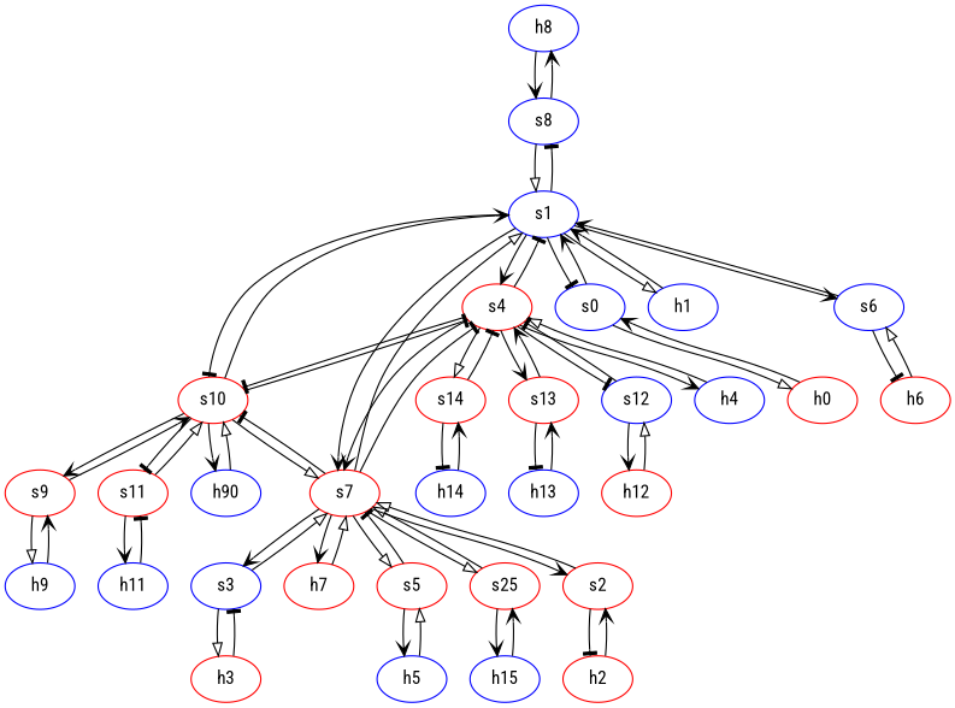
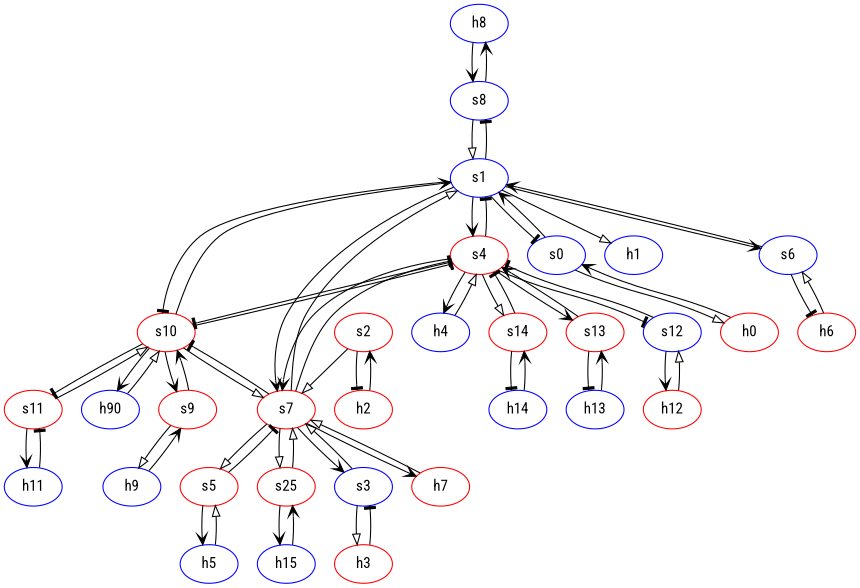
  strict digraph {
    fontname="Roboto Condensed"
    node [color=blue fontname="Roboto Condensed" type=host]
    edge [arrowhead=vee capacity="1Gbps" cost=1 dst_port=1 fontname="Roboto Condensed" src_port=1]
    h8 [ip="111.0.8.8" mac="00:00:00:00:8:8"]
    s8 [type=switch]
    s1 [type=switch]
    s10 [color=red type=switch]
    s7 [color=red type=switch]
    s0 [type=switch]
    h1 [ip="111.0.1.1" mac="00:00:00:00:1:1"]
    s6 [type=switch]
    s4 [color=red type=switch]
    h9 [ip="111.0.9.9" mac="00:00:00:00:9:9"]
    s9 [color=red type=switch]
    s11 [color=red type=switch]
    n13 [ip="111.0.10.10" label=h90 mac="00:00:00:00:10:10"]
    h2 [color=red ip="111.0.2.2" mac="00:00:00:00:2:2"]
    s2 [color=red type=switch]
    s3 [type=switch]
    h7 [color=red ip="111.0.7.7" mac="00:00:00:00:7:7"]
    s5 [color=red type=switch]
    n19 [color=red label=s25 type=switch]
    h3 [color=red ip="111.0.3.3" mac="00:00:00:00:3:3"]
    h0 [color=red ip="111.0.0.0" mac="00:00:00:00:0:0"]
    h6 [color=red ip="111.0.6.6" mac="00:00:00:00:6:6"]
    h4 [ip="111.0.4.4" mac="00:00:00:00:4:4"]
    s14 [color=red type=switch]
    s13 [color=red type=switch]
    s12 [type=switch]
    h5 [ip="111.0.5.5" mac="00:00:00:00:5:5"]
    h15 [ip="111.0.15.15" mac="00:00:00:00:15:15"]
    h14 [ip="111.0.14.14" mac="00:00:00:00:14:14"]
    h13 [ip="111.0.13.13" mac="00:00:00:00:13:13"]
    h12 [color=red ip="111.0.12.12" mac="00:00:00:00:12:12"]
    h11 [ip="111.0.11.11" mac="00:00:00:00:11:11"]
    h8 -> s8
    s8 -> h8
    s8 -> s1 [arrowhead=onormal dst_port=6 src_port=2]
    s1 -> s8 [arrowhead=tee dst_port=2 src_port=6]
    s1 -> s10 [arrowhead=tee dst_port=2 src_port=7]
    s1 -> s7 [dst_port=2 src_port=5]
    s1 -> s0 [arrowhead=tee dst_port=2 src_port=2]
    s1 -> h1 [arrowhead=onormal]
    s1 -> s6 [dst_port=2 src_port=4]
    s1 -> s4 [dst_port=2 src_port=3]
    s10 -> s1 [dst_port=7 src_port=2]
    s10 -> s7 [arrowhead=onormal dst_port=7 src_port=4]
    s10 -> s4 [arrowhead=tee dst_port=4 src_port=3]
    s10 -> s9 [dst_port=2 src_port=5]
    s10 -> s11 [arrowhead=tee dst_port=2 src_port=6]
    s10 -> n13
    s7 -> s1 [arrowhead=onormal dst_port=5 src_port=2]
    s7 -> s10 [arrowhead=tee dst_port=4 src_port=7]
    s7 -> s4 [arrowhead=tee dst_port=3 src_port=5]
-   s7 -> s2 [dst_port=2 src_port=3]
    s7 -> s3 [dst_port=2 src_port=4]
    s7 -> h7
    s7 -> s5 [arrowhead=onormal dst_port=2 src_port=6]
    s7 -> n19 [arrowhead=onormal dst_port=2 src_port=8]
    s0 -> s1 [dst_port=2 src_port=2]
    s0 -> h0 [arrowhead=onormal]
-   h1 -> s1
    s6 -> s1 [dst_port=4 src_port=2]
    s6 -> h6 [arrowhead=tee]
    s4 -> s1 [arrowhead=tee dst_port=3 src_port=2]
    s4 -> s10 [arrowhead=tee dst_port=3 src_port=4]
    s4 -> s7 [dst_port=5 src_port=3]
    s4 -> h4
    s4 -> s14 [arrowhead=onormal dst_port=2 src_port=7]
    s4 -> s13 [dst_port=2 src_port=6]
    s4 -> s12 [arrowhead=tee dst_port=2 src_port=5]
    h9 -> s9
    s9 -> s10 [dst_port=5 src_port=2]
    s9 -> h9 [arrowhead=onormal]
    s11 -> s10 [arrowhead=onormal dst_port=6 src_port=2]
    s11 -> h11
    n13 -> s10 [arrowhead=onormal]
    h2 -> s2
    s2 -> s7 [arrowhead=onormal dst_port=3 src_port=2]
    s2 -> h2 [arrowhead=tee]
    s3 -> s7 [arrowhead=onormal dst_port=4 src_port=2]
    s3 -> h3 [arrowhead=onormal]
    h7 -> s7 [arrowhead=onormal]
    s5 -> s7 [arrowhead=tee dst_port=6 src_port=2]
    s5 -> h5
    n19 -> s7 [arrowhead=onormal dst_port=8 src_port=2]
    n19 -> h15
    h3 -> s3 [arrowhead=tee]
    h0 -> s0
    h6 -> s6 [arrowhead=onormal]
    h4 -> s4 [arrowhead=onormal]
    s14 -> s4 [arrowhead=tee dst_port=7 src_port=2]
    s14 -> h14 [arrowhead=tee]
    s13 -> s4 [dst_port=6 src_port=2]
    s13 -> h13 [arrowhead=tee]
    s12 -> s4 [arrowhead=tee dst_port=5 src_port=2]
    s12 -> h12
    h5 -> s5 [arrowhead=onormal]
    h15 -> n19
    h14 -> s14
    h13 -> s13
    h12 -> s12 [arrowhead=onormal]
    h11 -> s11 [arrowhead=tee]
  }
